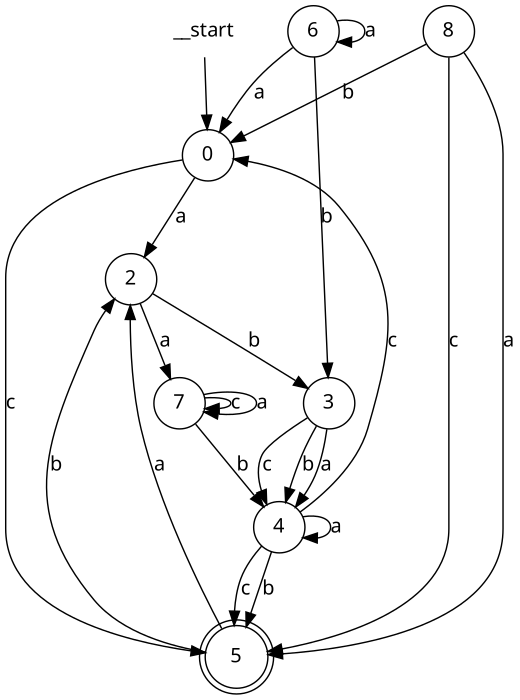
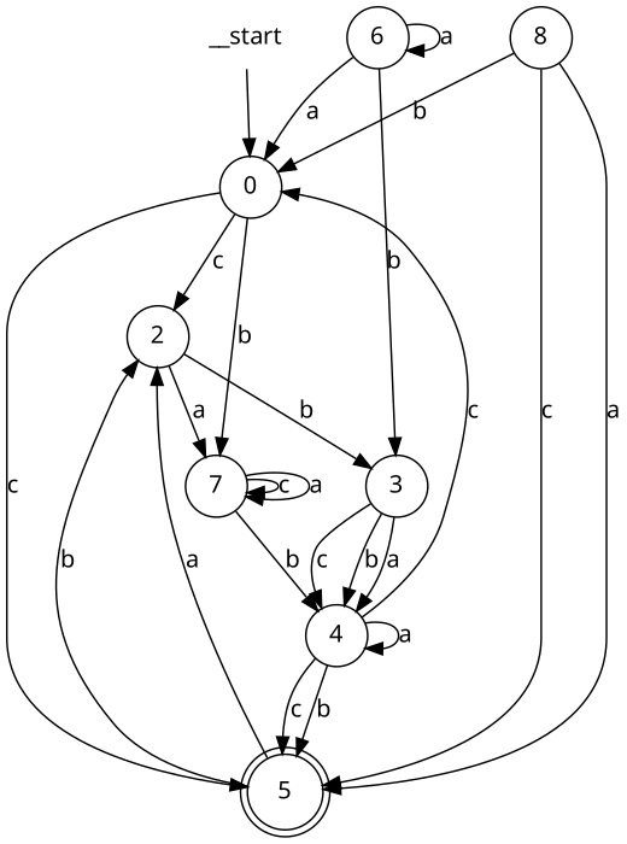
  digraph {
    fontname="Noto Sans"
    node [fontname="Noto Sans" shape=circle]
    edge [fontname="Noto Sans"]
    __start [shape=none]
    n2 [label=0]
    n3 [label=2]
    n4 [label=5 shape=doublecircle]
    n5 [label=7]
    n6 [label=3]
    n7 [label=4]
    n8 [label=8]
    n9 [label=6]
    __start -> n2
-   n2 -> n3 [label=a]
+   n2 -> n3 [label=c]
    n2 -> n4 [label=c]
+   n2 -> n5 [label=b]
    n3 -> n5 [label=a]
    n3 -> n6 [label=b]
    n4 -> n3 [label=b]
    n4 -> n3 [label=a]
    n5 -> n5 [label=c]
    n5 -> n5 [label=a]
    n5 -> n7 [label=b]
    n6 -> n7 [label=c]
    n6 -> n7 [label=b]
    n6 -> n7 [label=a]
    n7 -> n2 [label=c]
    n7 -> n4 [label=c]
    n7 -> n4 [label=b]
    n7 -> n7 [label=a]
    n8 -> n2 [label=b]
    n8 -> n4 [label=c]
    n8 -> n4 [label=a]
    n9 -> n2 [label=a]
    n9 -> n6 [label=b]
    n9 -> n9 [label=a]
  }
